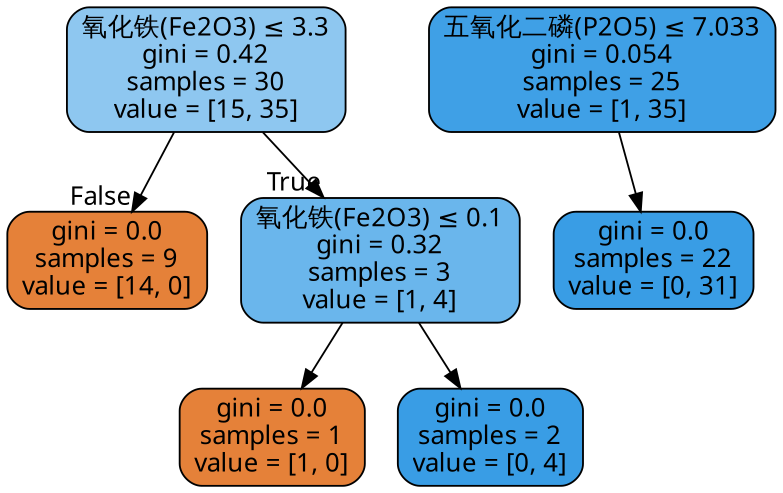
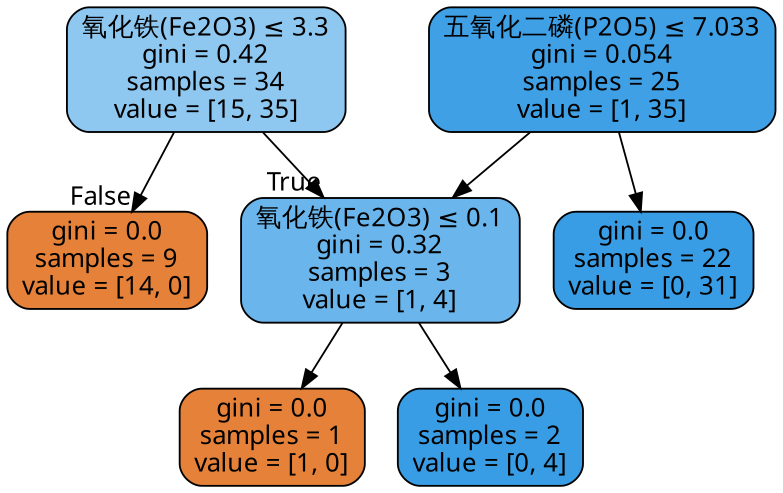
  digraph {
    node [color=black fillcolor="#e58139" fontname=DengXian shape=box style="filled, rounded"]
    edge [fontname=DengXian]
-   n1 [fillcolor="#8ec7f0" label=<氧化铁(Fe2O3) &le; 3.3<br/>gini = 0.42<br/>samples = 30<br/>value = [15, 35]>]
+   n1 [fillcolor="#8ec7f0" label=<氧化铁(Fe2O3) &le; 3.3<br/>gini = 0.42<br/>samples = 34<br/>value = [15, 35]>]
    n2 [label=<gini = 0.0<br/>samples = 9<br/>value = [14, 0]>]
    n3 [fillcolor="#6ab6ec" label=<氧化铁(Fe2O3) &le; 0.1<br/>gini = 0.32<br/>samples = 3<br/>value = [1, 4]>]
    n4 [fillcolor="#3fa0e6" label=<五氧化二磷(P2O5) &le; 7.033<br/>gini = 0.054<br/>samples = 25<br/>value = [1, 35]>]
    n5 [fillcolor="#399de5" label=<gini = 0.0<br/>samples = 22<br/>value = [0, 31]>]
    n6 [label=<gini = 0.0<br/>samples = 1<br/>value = [1, 0]>]
    n7 [fillcolor="#399de5" label=<gini = 0.0<br/>samples = 2<br/>value = [0, 4]>]
    n1 -> n2 [headlabel=False labelangle=-45 labeldistance=2.5]
    n1 -> n3 [headlabel=True labelangle=45 labeldistance=2.5]
    n3 -> n6
    n3 -> n7
+   n4 -> n3
    n4 -> n5
  }
